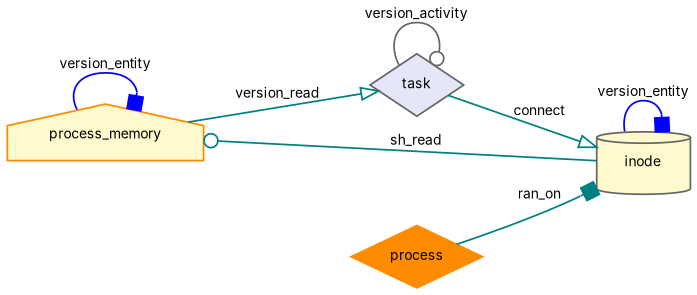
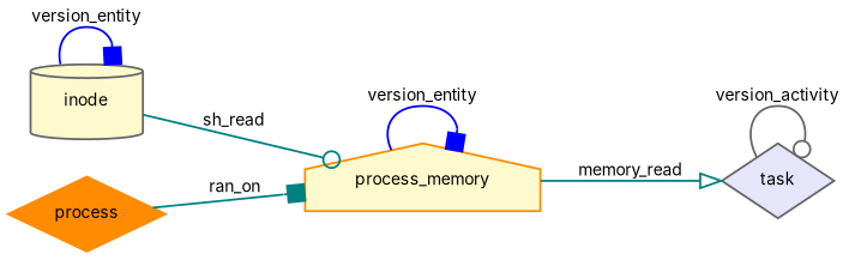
  digraph {
    fontname=Inter
    rankdir=LR
    node [color=darkorange fillcolor="#fffacd" fontname=Inter fontsize=8 shape=diamond style=filled]
    edge [arrowhead=box color=teal fontname=Inter fontsize=8]
    n1 [label=process_memory shape=house]
    n2 [color=gray40 fillcolor="#e6e6fa" label=task]
    n3 [color=gray40 label=inode shape=cylinder]
    n4 [fillcolor="#ff8c00" label=process]
    n1 -> n1 [color=blue label=version_entity]
-   n1 -> n2 [arrowhead=onormal label=version_read]
+   n1 -> n2 [arrowhead=onormal label=memory_read]
    n2 -> n2 [arrowhead=odot color=gray40 label=version_activity]
-   n2 -> n3 [arrowhead=onormal label=connect]
    n3 -> n1 [arrowhead=odot label=sh_read]
    n3 -> n3 [color=blue label=version_entity]
-   n4 -> n3 [label=ran_on]
+   n4 -> n1 [label=ran_on]
  }
